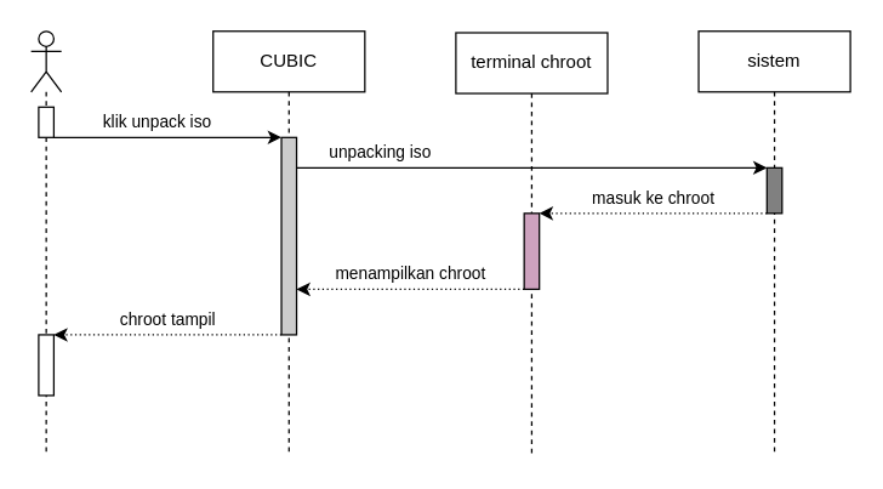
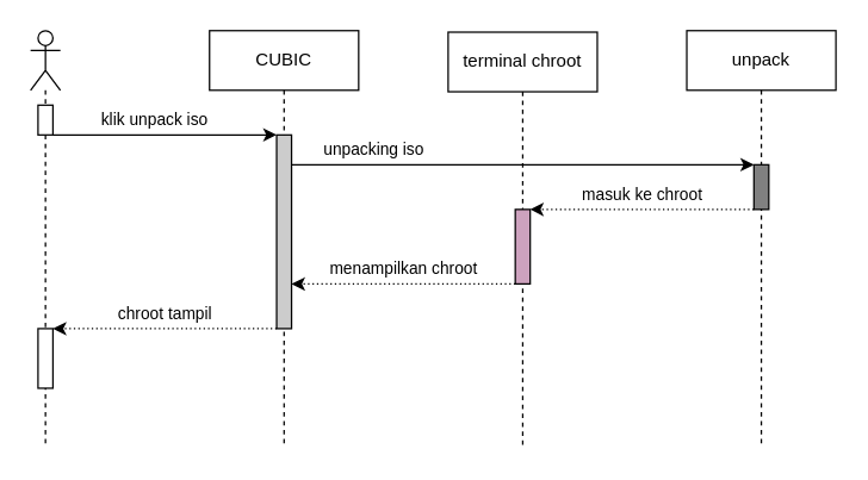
  <mxCell id="0" />
  <mxCell id="1" parent="0" />
- <mxCell id="2" value="sistem" style="shape=umlLifeline;perimeter=lifelinePerimeter;whiteSpace=wrap;html=1;container=1;collapsible=0;recursiveResize=0;outlineConnect=0;" parent="1" vertex="1"><mxGeometry x="460" y="20" width="100" height="280" as="geometry" /></mxCell>
+ <mxCell id="2" value="unpack" style="shape=umlLifeline;perimeter=lifelinePerimeter;whiteSpace=wrap;html=1;container=1;collapsible=0;recursiveResize=0;outlineConnect=0;" parent="1" vertex="1"><mxGeometry x="460" y="20" width="100" height="280" as="geometry" /></mxCell>
  <mxCell id="3" value="" style="html=1;points=[];perimeter=orthogonalPerimeter;fillColor=#808080;" parent="2" vertex="1"><mxGeometry x="45" y="90" width="10" height="30" as="geometry" /></mxCell>
  <mxCell id="4" value="terminal chroot" style="shape=umlLifeline;perimeter=lifelinePerimeter;whiteSpace=wrap;html=1;container=1;collapsible=0;recursiveResize=0;outlineConnect=0;" parent="1" vertex="1"><mxGeometry x="300" y="21" width="100" height="279" as="geometry" /></mxCell>
  <mxCell id="5" value="" style="html=1;points=[];perimeter=orthogonalPerimeter;fillColor=#CDA2BE;" parent="4" vertex="1"><mxGeometry x="45" y="119" width="10" height="50" as="geometry" /></mxCell>
  <mxCell id="6" value="" style="shape=umlLifeline;participant=umlActor;perimeter=lifelinePerimeter;whiteSpace=wrap;html=1;container=1;collapsible=0;recursiveResize=0;verticalAlign=top;spacingTop=36;outlineConnect=0;" parent="1" vertex="1"><mxGeometry x="20" y="20" width="20" height="280" as="geometry" /></mxCell>
  <mxCell id="7" value="" style="html=1;points=[];perimeter=orthogonalPerimeter;" parent="6" vertex="1"><mxGeometry x="5" y="50" width="10" height="20" as="geometry" /></mxCell>
  <mxCell id="8" value="" style="html=1;points=[];perimeter=orthogonalPerimeter;" parent="6" vertex="1"><mxGeometry x="5" y="200" width="10" height="40" as="geometry" /></mxCell>
  <mxCell id="9" value="CUBIC" style="shape=umlLifeline;perimeter=lifelinePerimeter;whiteSpace=wrap;html=1;container=1;collapsible=0;recursiveResize=0;outlineConnect=0;" parent="1" vertex="1"><mxGeometry x="140" y="20" width="100" height="280" as="geometry" /></mxCell>
  <mxCell id="10" value="" style="html=1;points=[];perimeter=orthogonalPerimeter;fillColor=#CCCCCC;" parent="9" vertex="1"><mxGeometry x="45" y="70" width="10" height="130" as="geometry" /></mxCell>
  <mxCell id="11" value="klik unpack iso" style="edgeStyle=orthogonalEdgeStyle;rounded=0;orthogonalLoop=1;jettySize=auto;html=1;" parent="1" source="7" target="10" edge="1"><mxGeometry x="-0.1" y="10" relative="1" as="geometry"><Array as="points"><mxPoint x="140" y="90" /><mxPoint x="140" y="90" /></Array><mxPoint as="offset" /></mxGeometry></mxCell>
  <mxCell id="12" value="unpacking iso" style="edgeStyle=orthogonalEdgeStyle;rounded=0;orthogonalLoop=1;jettySize=auto;html=1;" parent="1" source="10" target="3" edge="1"><mxGeometry x="-0.645" y="10" relative="1" as="geometry"><Array as="points"><mxPoint x="270" y="110" /><mxPoint x="270" y="110" /></Array><mxPoint as="offset" /></mxGeometry></mxCell>
  <mxCell id="13" value="masuk ke chroot" style="edgeStyle=orthogonalEdgeStyle;rounded=0;orthogonalLoop=1;jettySize=auto;html=1;dashed=1;dashPattern=1 2;" parent="1" source="3" target="5" edge="1"><mxGeometry x="-0.001" y="-10" relative="1" as="geometry"><Array as="points"><mxPoint x="470" y="140" /><mxPoint x="470" y="140" /></Array><mxPoint as="offset" /></mxGeometry></mxCell>
  <mxCell id="14" value="menampilkan chroot" style="edgeStyle=orthogonalEdgeStyle;rounded=0;orthogonalLoop=1;jettySize=auto;html=1;dashed=1;dashPattern=1 2;" parent="1" source="5" target="10" edge="1"><mxGeometry y="-10" relative="1" as="geometry"><Array as="points"><mxPoint x="310" y="190" /><mxPoint x="310" y="190" /></Array><mxPoint as="offset" /></mxGeometry></mxCell>
  <mxCell id="15" value="chroot tampil" style="edgeStyle=orthogonalEdgeStyle;rounded=0;orthogonalLoop=1;jettySize=auto;html=1;dashed=1;dashPattern=1 2;" parent="1" source="10" target="8" edge="1"><mxGeometry y="-10" relative="1" as="geometry"><Array as="points"><mxPoint x="150" y="220" /><mxPoint x="150" y="220" /></Array><mxPoint as="offset" /></mxGeometry></mxCell>
